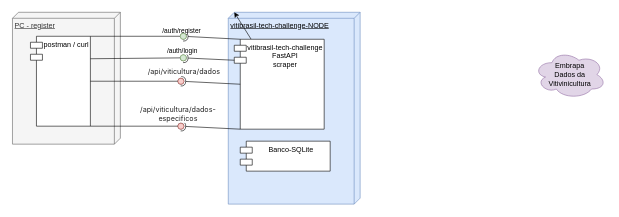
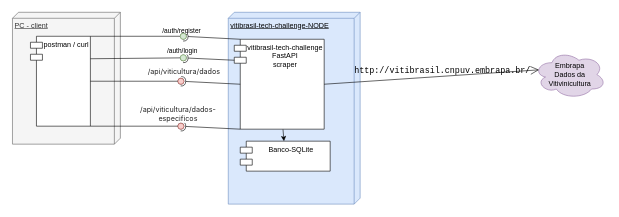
  <mxCell id="0" />
  <mxCell id="1" parent="0" />
- <mxCell id="2" value="PC - register" style="verticalAlign=top;align=left;spacingTop=8;spacingLeft=2;spacingRight=12;shape=cube;size=10;direction=south;fontStyle=4;html=1;whiteSpace=wrap;fillColor=#f5f5f5;strokeColor=#666666;fontColor=#333333;" vertex="1" parent="1"><mxGeometry x="20" y="20" width="180" height="220" as="geometry" /></mxCell>
+ <mxCell id="2" value="PC - client" style="verticalAlign=top;align=left;spacingTop=8;spacingLeft=2;spacingRight=12;shape=cube;size=10;direction=south;fontStyle=4;html=1;whiteSpace=wrap;fillColor=#f5f5f5;strokeColor=#666666;fontColor=#333333;" vertex="1" parent="1"><mxGeometry x="20" y="20" width="180" height="220" as="geometry" /></mxCell>
  <mxCell id="3" value="postman / curl" style="shape=module;align=left;spacingLeft=20;align=center;verticalAlign=top;whiteSpace=wrap;html=1;" vertex="1" parent="1"><mxGeometry x="50" y="60" width="100" height="150" as="geometry" /></mxCell>
  <mxCell id="4" value="vitibrasil-tech-challenge-NODE" style="verticalAlign=top;align=left;spacingTop=8;spacingLeft=2;spacingRight=12;shape=cube;size=10;direction=south;fontStyle=4;html=1;whiteSpace=wrap;fillColor=#dae8fc;strokeColor=#6c8ebf;" vertex="1" parent="1"><mxGeometry x="380" y="20" width="220" height="320" as="geometry" /></mxCell>
- <mxCell id="5" value="" style="edgeStyle=none;html=1;" edge="1" parent="1" source="6" target="4"><mxGeometry relative="1" as="geometry" /></mxCell>
+ <mxCell id="5" value="" style="edgeStyle=none;html=1;" edge="1" parent="1" source="6" target="7"><mxGeometry relative="1" as="geometry" /></mxCell>
  <mxCell id="6" value="vitibrasil-tech-challenge&lt;br&gt;FastAPI&lt;div&gt;scraper&lt;/div&gt;" style="shape=module;align=left;spacingLeft=20;align=center;verticalAlign=top;whiteSpace=wrap;html=1;" vertex="1" parent="1"><mxGeometry x="390" y="65" width="150" height="150" as="geometry" /></mxCell>
  <mxCell id="7" value="Banco-SQLite" style="shape=module;align=left;spacingLeft=20;align=center;verticalAlign=top;whiteSpace=wrap;html=1;" vertex="1" parent="1"><mxGeometry x="400" y="235" width="150" height="50" as="geometry" /></mxCell>
  <mxCell id="8" value="" style="rounded=0;orthogonalLoop=1;jettySize=auto;html=1;endArrow=halfCircle;endFill=0;endSize=6;strokeWidth=1;sketch=0;exitX=0;exitY=0;exitDx=10;exitDy=0;exitPerimeter=0;" edge="1" target="11" parent="1" source="6"><mxGeometry relative="1" as="geometry"><mxPoint x="370" y="115" as="sourcePoint" /></mxGeometry></mxCell>
  <mxCell id="9" value="/auth/register" style="edgeLabel;html=1;align=center;verticalAlign=middle;resizable=0;points=[];" vertex="1" connectable="0" parent="8"><mxGeometry x="0.474" y="2" relative="1" as="geometry"><mxPoint x="-28" y="-13" as="offset" /></mxGeometry></mxCell>
  <mxCell id="10" value="" style="rounded=0;orthogonalLoop=1;jettySize=auto;html=1;endArrow=oval;endFill=0;sketch=0;sourcePerimeterSpacing=0;targetPerimeterSpacing=0;endSize=10;exitX=1;exitY=0;exitDx=0;exitDy=0;" edge="1" target="11" parent="1" source="3"><mxGeometry relative="1" as="geometry"><mxPoint x="330" y="115" as="sourcePoint" /></mxGeometry></mxCell>
  <mxCell id="11" value="" style="ellipse;whiteSpace=wrap;html=1;align=center;aspect=fixed;fillColor=#d5e8d4;strokeColor=#82b366;resizable=0;perimeter=centerPerimeter;rotatable=0;allowArrows=0;points=[];outlineConnect=1;" vertex="1" parent="1"><mxGeometry x="300" y="55" width="10" height="10" as="geometry" /></mxCell>
  <mxCell id="12" value="" style="rounded=0;orthogonalLoop=1;jettySize=auto;html=1;endArrow=halfCircle;endFill=0;endSize=6;strokeWidth=1;sketch=0;exitX=0;exitY=0;exitDx=0;exitDy=35;exitPerimeter=0;" edge="1" target="15" parent="1" source="6"><mxGeometry relative="1" as="geometry"><mxPoint x="370" y="115" as="sourcePoint" /></mxGeometry></mxCell>
  <mxCell id="13" value="/auth/login" style="edgeLabel;html=1;align=center;verticalAlign=middle;resizable=0;points=[];" vertex="1" connectable="0" parent="12"><mxGeometry x="0.388" y="-1" relative="1" as="geometry"><mxPoint x="-29" y="-13" as="offset" /></mxGeometry></mxCell>
  <mxCell id="14" value="" style="rounded=0;orthogonalLoop=1;jettySize=auto;html=1;endArrow=oval;endFill=0;sketch=0;sourcePerimeterSpacing=0;targetPerimeterSpacing=0;endSize=10;exitX=1;exitY=0.25;exitDx=0;exitDy=0;" edge="1" target="15" parent="1" source="3"><mxGeometry relative="1" as="geometry"><mxPoint x="330" y="115" as="sourcePoint" /></mxGeometry></mxCell>
  <mxCell id="15" value="" style="ellipse;whiteSpace=wrap;html=1;align=center;aspect=fixed;fillColor=#d5e8d4;strokeColor=#82b366;resizable=0;perimeter=centerPerimeter;rotatable=0;allowArrows=0;points=[];outlineConnect=1;" vertex="1" parent="1"><mxGeometry x="300" y="91" width="10" height="10" as="geometry" /></mxCell>
  <mxCell id="16" value="" style="rounded=0;orthogonalLoop=1;jettySize=auto;html=1;endArrow=halfCircle;endFill=0;endSize=6;strokeWidth=1;sketch=0;exitX=0;exitY=0.5;exitDx=10;exitDy=0;exitPerimeter=0;" edge="1" target="19" parent="1" source="6"><mxGeometry relative="1" as="geometry"><mxPoint x="370" y="115" as="sourcePoint" /></mxGeometry></mxCell>
  <mxCell id="17" value="&lt;span style=&quot;color: rgb(33, 33, 33); font-family: Inter, system-ui, -apple-system, BlinkMacSystemFont, &amp;quot;Segoe UI&amp;quot;, Roboto, Oxygen, Ubuntu, Cantarell, &amp;quot;Fira Sans&amp;quot;, &amp;quot;Droid Sans&amp;quot;, Helvetica, Arial, sans-serif; font-size: 12px; text-align: left; white-space: pre-wrap;&quot;&gt;/api/viticultura/dados&lt;/span&gt;" style="edgeLabel;html=1;align=center;verticalAlign=middle;resizable=0;points=[];rotation=0;" vertex="1" connectable="0" parent="16"><mxGeometry x="0.597" y="1" relative="1" as="geometry"><mxPoint x="-16" y="-19" as="offset" /></mxGeometry></mxCell>
  <mxCell id="18" value="" style="rounded=0;orthogonalLoop=1;jettySize=auto;html=1;endArrow=oval;endFill=0;sketch=0;sourcePerimeterSpacing=0;targetPerimeterSpacing=0;endSize=10;exitX=1;exitY=0.5;exitDx=0;exitDy=0;" edge="1" target="19" parent="1" source="3"><mxGeometry relative="1" as="geometry"><mxPoint x="330" y="115" as="sourcePoint" /></mxGeometry></mxCell>
  <mxCell id="19" value="" style="ellipse;whiteSpace=wrap;html=1;align=center;aspect=fixed;fillColor=#f8cecc;strokeColor=#b85450;resizable=0;perimeter=centerPerimeter;rotatable=0;allowArrows=0;points=[];outlineConnect=1;" vertex="1" parent="1"><mxGeometry x="296" y="130" width="10" height="10" as="geometry" /></mxCell>
  <mxCell id="20" value="" style="rounded=0;orthogonalLoop=1;jettySize=auto;html=1;endArrow=halfCircle;endFill=0;endSize=6;strokeWidth=1;sketch=0;exitX=0;exitY=1;exitDx=10;exitDy=0;exitPerimeter=0;" edge="1" target="23" parent="1" source="6"><mxGeometry relative="1" as="geometry"><mxPoint x="250" y="115" as="sourcePoint" /></mxGeometry></mxCell>
  <mxCell id="21" value="&lt;span style=&quot;color: rgb(33, 33, 33); font-family: Inter, system-ui, -apple-system, BlinkMacSystemFont, &amp;quot;Segoe UI&amp;quot;, Roboto, Oxygen, Ubuntu, Cantarell, &amp;quot;Fira Sans&amp;quot;, &amp;quot;Droid Sans&amp;quot;, Helvetica, Arial, sans-serif; font-size: 12px; text-align: left; white-space: pre-wrap;&quot;&gt;/api/viticultura/dados-especificos&lt;/span&gt;" style="edgeLabel;html=1;align=center;verticalAlign=middle;resizable=0;points=[];strokeOpacity=100;labelPadding=0;" vertex="1" connectable="0" parent="20"><mxGeometry x="0.5" y="-4" relative="1" as="geometry"><mxPoint x="-31" y="-18" as="offset" /></mxGeometry></mxCell>
  <mxCell id="22" value="" style="rounded=0;orthogonalLoop=1;jettySize=auto;html=1;endArrow=oval;endFill=0;sketch=0;sourcePerimeterSpacing=0;targetPerimeterSpacing=0;endSize=10;exitX=1;exitY=1;exitDx=0;exitDy=0;" edge="1" target="23" parent="1" source="3"><mxGeometry relative="1" as="geometry"><mxPoint x="210" y="115" as="sourcePoint" /></mxGeometry></mxCell>
  <mxCell id="23" value="" style="ellipse;whiteSpace=wrap;html=1;align=center;aspect=fixed;fillColor=#f8cecc;strokeColor=#b85450;resizable=0;perimeter=centerPerimeter;rotatable=0;allowArrows=0;points=[];outlineConnect=1;" vertex="1" parent="1"><mxGeometry x="296" y="205" width="10" height="10" as="geometry" /></mxCell>
  <mxCell id="24" value="Embrapa&lt;br&gt;Dados da Vitivinicultura" style="ellipse;shape=cloud;whiteSpace=wrap;html=1;align=center;fillColor=#e1d5e7;strokeColor=#9673a6;" vertex="1" parent="1"><mxGeometry x="890" y="84" width="120" height="80" as="geometry" /></mxCell>
+ <mxCell id="25" value="" style="endArrow=open;endFill=1;endSize=12;html=1;exitX=1;exitY=0.5;exitDx=0;exitDy=0;entryX=0.07;entryY=0.4;entryDx=0;entryDy=0;entryPerimeter=0;" edge="1" parent="1" source="6" target="24"><mxGeometry width="160" relative="1" as="geometry"><mxPoint x="580" y="150" as="sourcePoint" /><mxPoint x="740" y="150" as="targetPoint" /></mxGeometry></mxCell>
+ <mxCell id="26" value="&lt;div style=&quot;font-family: Consolas, &amp;quot;Courier New&amp;quot;, monospace; font-size: 14px; line-height: 19px; white-space-collapse: preserve;&quot;&gt;&lt;span style=&quot;&quot;&gt;http://vitibrasil.cnpuv.embrapa.br/&lt;/span&gt;&lt;/div&gt;" style="edgeLabel;html=1;align=center;verticalAlign=middle;resizable=0;points=[];labelBackgroundColor=none;fontColor=#000000;" vertex="1" connectable="0" parent="25"><mxGeometry x="-0.081" relative="1" as="geometry"><mxPoint x="32" y="-11" as="offset" /></mxGeometry></mxCell>
